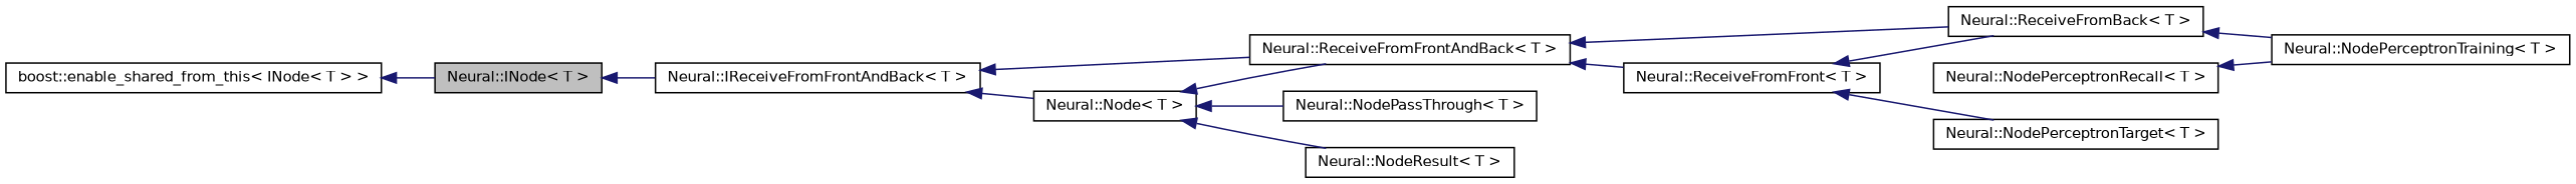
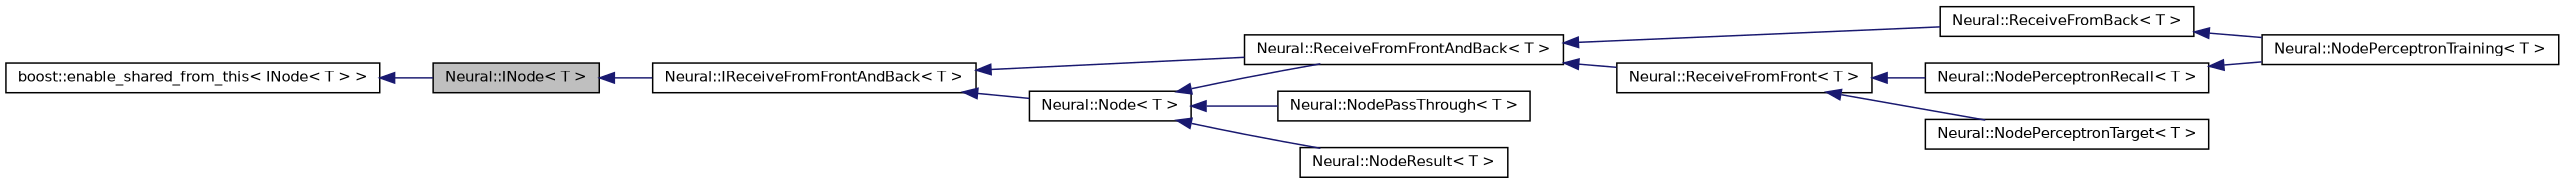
  digraph {
    rankdir=LR
    node [color=black fillcolor=white fontname=Helvetica fontsize=10 shape=record style=filled]
    edge [color=midnightblue dir=back fontname=Helvetica fontsize=10 labelfontname=Helvetica labelfontsize=10 style=solid]
    n1 [fillcolor=grey75 fontcolor=black height=0.2 label="Neural::INode\< T \>" width=0.4]
    n2 [height=0.2 label="Neural::IReceiveFromFrontAndBack\< T \>" width=0.4]
    n3 [height=0.2 label="Neural::Node\< T \>" width=0.4]
    n4 [height=0.2 label="Neural::ReceiveFromFrontAndBack\< T \>" width=0.4]
    n5 [height=0.2 label="boost::enable_shared_from_this\< INode\< T \> \>" width=0.4]
    n6 [height=0.2 label="Neural::NodePassThrough\< T \>" width=0.4]
    n7 [height=0.2 label="Neural::NodeResult\< T \>" width=0.4]
    n8 [height=0.2 label="Neural::ReceiveFromBack\< T \>" width=0.4]
    n9 [height=0.2 label="Neural::ReceiveFromFront\< T \>" width=0.4]
    n10 [height=0.2 label="Neural::NodePerceptronTraining\< T \>" width=0.4]
    n11 [height=0.2 label="Neural::NodePerceptronRecall\< T \>" width=0.4]
    n12 [height=0.2 label="Neural::NodePerceptronTarget\< T \>" width=0.4]
    n1 -> n2
    n2 -> n3
    n2 -> n4
    n3 -> n4
    n3 -> n6
    n3 -> n7
    n4 -> n8
    n4 -> n9
    n5 -> n1
    n8 -> n10
-   n9 -> n8
+   n9 -> n11
    n9 -> n12
    n11 -> n10
  }
